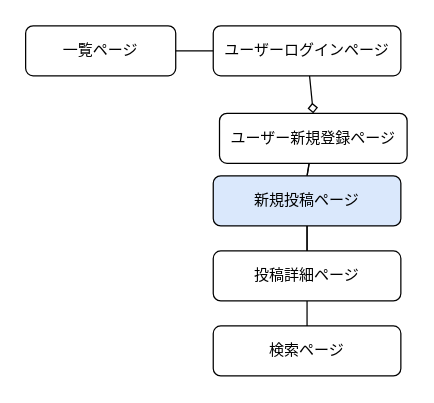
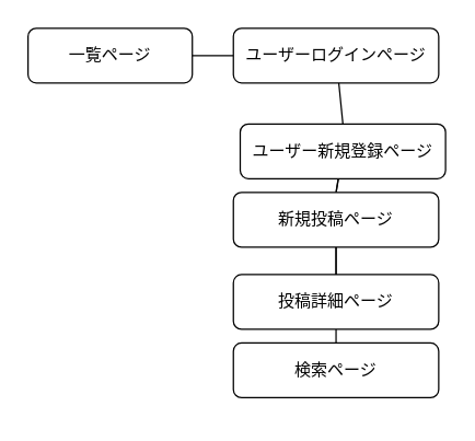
  <mxCell id="0" />
  <mxCell id="1" parent="0" />
  <mxCell id="2" value="一覧ページ" style="rounded=1;whiteSpace=wrap;html=1;" parent="1" vertex="1"><mxGeometry x="20" y="20" width="120" height="40" as="geometry" /></mxCell>
  <mxCell id="3" value="" style="edgeStyle=none;html=1;endArrow=none;endFill=0;" parent="1" source="5" target="2" edge="1"><mxGeometry relative="1" as="geometry" /></mxCell>
- <mxCell id="4" style="edgeStyle=none;html=1;entryX=0.5;entryY=0;entryDx=0;entryDy=0;endArrow=diamond;endFill=0;" parent="1" source="5" target="8" edge="1"><mxGeometry relative="1" as="geometry" /></mxCell>
+ <mxCell id="4" style="edgeStyle=none;html=1;entryX=0.5;entryY=0;entryDx=0;entryDy=0;endArrow=none;endFill=0;" parent="1" source="5" target="8" edge="1"><mxGeometry relative="1" as="geometry" /></mxCell>
  <mxCell id="5" value="ユーザーログインページ" style="rounded=1;whiteSpace=wrap;html=1;" parent="1" vertex="1"><mxGeometry x="170" y="20" width="150" height="40" as="geometry" /></mxCell>
  <mxCell id="6" style="edgeStyle=none;html=1;endArrow=none;endFill=0;" parent="1" source="8" edge="1"><mxGeometry relative="1" as="geometry"><mxPoint x="245" y="140" as="targetPoint" /></mxGeometry></mxCell>
  <mxCell id="7" style="edgeStyle=none;html=1;entryX=0.5;entryY=0;entryDx=0;entryDy=0;endArrow=none;endFill=0;" parent="1" source="8" target="12" edge="1"><mxGeometry relative="1" as="geometry" /></mxCell>
  <mxCell id="8" value="ユーザー新規登録ページ" style="rounded=1;whiteSpace=wrap;html=1;" parent="1" vertex="1"><mxGeometry x="175" y="90" width="150" height="40" as="geometry" /></mxCell>
  <mxCell id="9" style="edgeStyle=none;html=1;endArrow=none;endFill=0;" parent="1" edge="1"><mxGeometry relative="1" as="geometry"><mxPoint x="245" y="240" as="targetPoint" /><mxPoint x="245" y="240" as="sourcePoint" /></mxGeometry></mxCell>
  <mxCell id="10" style="edgeStyle=none;html=1;entryX=0.5;entryY=0;entryDx=0;entryDy=0;endArrow=none;endFill=0;" parent="1" target="12" edge="1"><mxGeometry relative="1" as="geometry"><mxPoint x="245" y="240" as="sourcePoint" /></mxGeometry></mxCell>
  <mxCell id="11" style="edgeStyle=none;html=1;endArrow=none;endFill=0;" parent="1" source="12" target="13" edge="1"><mxGeometry relative="1" as="geometry" /></mxCell>
- <mxCell id="12" value="新規投稿ページ" style="rounded=1;whiteSpace=wrap;html=1;fillColor=#dae8fc;" parent="1" vertex="1"><mxGeometry x="170" y="140" width="150" height="40" as="geometry" /></mxCell>
+ <mxCell id="12" value="新規投稿ページ" style="rounded=1;whiteSpace=wrap;html=1;" parent="1" vertex="1"><mxGeometry x="170" y="140" width="150" height="40" as="geometry" /></mxCell>
  <mxCell id="13" value="投稿詳細ページ" style="rounded=1;whiteSpace=wrap;html=1;" parent="1" vertex="1"><mxGeometry x="170" y="200" width="150" height="40" as="geometry" /></mxCell>
- <mxCell id="14" value="検索ページ" style="rounded=1;whiteSpace=wrap;html=1;" vertex="1" parent="1"><mxGeometry x="170" y="260" width="150" height="40" as="geometry" /></mxCell>
+ <mxCell id="14" value="検索ページ" style="rounded=1;whiteSpace=wrap;html=1;" vertex="1" parent="1"><mxGeometry x="170" y="250" width="150" height="40" as="geometry" /></mxCell>
  <mxCell id="15" style="edgeStyle=none;html=1;endArrow=none;endFill=0;exitX=0.5;exitY=1;exitDx=0;exitDy=0;entryX=0.5;entryY=0;entryDx=0;entryDy=0;" edge="1" parent="1" source="13" target="14"><mxGeometry relative="1" as="geometry"><mxPoint x="255" y="190" as="sourcePoint" /><mxPoint x="255" y="210" as="targetPoint" /><Array as="points" /></mxGeometry></mxCell>
